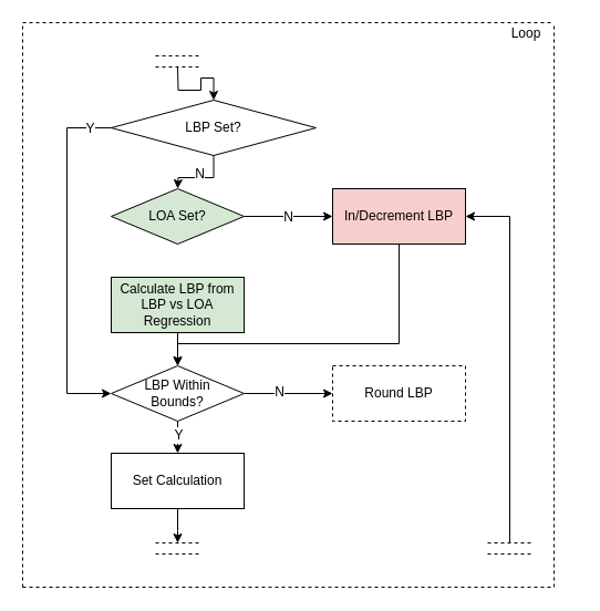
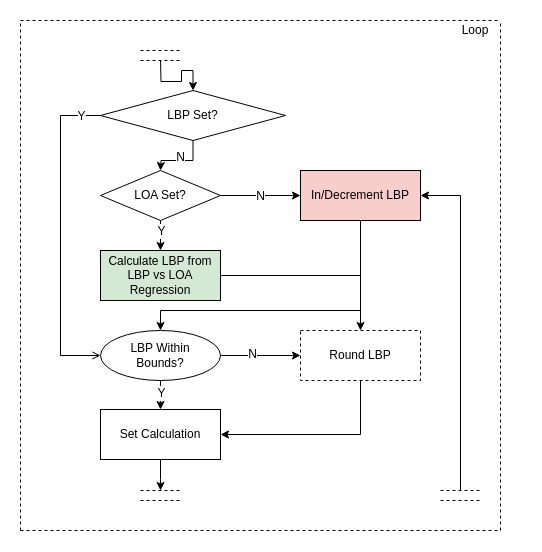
  <mxCell id="0" />
  <mxCell id="1" parent="0" />
  <mxCell id="2" value="" style="edgeStyle=orthogonalEdgeStyle;rounded=0;orthogonalLoop=1;jettySize=auto;html=1;" edge="1" parent="1" source="6"><mxGeometry relative="1" as="geometry"><mxPoint x="160" y="170" as="targetPoint" /></mxGeometry></mxCell>
  <mxCell id="3" value="N" style="text;html=1;resizable=0;points=[];align=center;verticalAlign=middle;labelBackgroundColor=#ffffff;" vertex="1" connectable="0" parent="2"><mxGeometry x="0.198" y="-4" relative="1" as="geometry"><mxPoint x="4" as="offset" /></mxGeometry></mxCell>
- <mxCell id="4" value="" style="edgeStyle=orthogonalEdgeStyle;rounded=0;orthogonalLoop=1;jettySize=auto;html=1;entryX=0;entryY=0.5;entryDx=0;entryDy=0;" edge="1" parent="1" source="6" target="18"><mxGeometry relative="1" as="geometry"><mxPoint x="60" y="420" as="targetPoint" /><Array as="points"><mxPoint x="60" y="115" /><mxPoint x="60" y="355" /></Array></mxGeometry></mxCell>
+ <mxCell id="4" value="" style="edgeStyle=orthogonalEdgeStyle;rounded=0;orthogonalLoop=1;jettySize=auto;html=1;entryX=0;entryY=0.5;entryDx=0;entryDy=0;endArrow=open;" edge="1" parent="1" source="6" target="18"><mxGeometry relative="1" as="geometry"><mxPoint x="60" y="420" as="targetPoint" /><Array as="points"><mxPoint x="60" y="115" /><mxPoint x="60" y="355" /></Array></mxGeometry></mxCell>
  <mxCell id="5" value="Y" style="text;html=1;resizable=0;points=[];align=center;verticalAlign=middle;labelBackgroundColor=#ffffff;" vertex="1" connectable="0" parent="4"><mxGeometry x="0.003" y="12" relative="1" as="geometry"><mxPoint x="8" y="-120" as="offset" /></mxGeometry></mxCell>
  <mxCell id="6" value="LBP Set?" style="rhombus;whiteSpace=wrap;html=1;" vertex="1" parent="1"><mxGeometry x="100" y="90" width="185" height="50" as="geometry" /></mxCell>
+ <mxCell id="7" value="" style="edgeStyle=orthogonalEdgeStyle;rounded=0;orthogonalLoop=1;jettySize=auto;html=1;" edge="1" parent="1" source="11" target="13"><mxGeometry relative="1" as="geometry" /></mxCell>
+ <mxCell id="8" value="Y" style="text;html=1;resizable=0;points=[];align=center;verticalAlign=middle;labelBackgroundColor=#ffffff;" vertex="1" connectable="0" parent="7"><mxGeometry x="0.242" y="1" relative="1" as="geometry"><mxPoint x="-1" y="-1" as="offset" /></mxGeometry></mxCell>
  <mxCell id="9" value="" style="edgeStyle=orthogonalEdgeStyle;rounded=0;orthogonalLoop=1;jettySize=auto;html=1;" edge="1" parent="1" source="11" target="23"><mxGeometry relative="1" as="geometry" /></mxCell>
  <mxCell id="10" value="N" style="text;html=1;resizable=0;points=[];align=center;verticalAlign=middle;labelBackgroundColor=#ffffff;" vertex="1" connectable="0" parent="9"><mxGeometry x="0.234" relative="1" as="geometry"><mxPoint x="-9.5" as="offset" /></mxGeometry></mxCell>
- <mxCell id="11" value="LOA Set?" style="rhombus;whiteSpace=wrap;html=1;fillColor=#d5e8d4;" vertex="1" parent="1"><mxGeometry x="100" y="170" width="120" height="50" as="geometry" /></mxCell>
- <mxCell id="12" value="" style="edgeStyle=orthogonalEdgeStyle;rounded=0;orthogonalLoop=1;jettySize=auto;html=1;" edge="1" parent="1" source="13" target="18"><mxGeometry relative="1" as="geometry" /></mxCell>
+ <mxCell id="11" value="LOA Set?" style="rhombus;whiteSpace=wrap;html=1;" vertex="1" parent="1"><mxGeometry x="100" y="170" width="120" height="50" as="geometry" /></mxCell>
+ <mxCell id="12" value="" style="edgeStyle=orthogonalEdgeStyle;rounded=0;orthogonalLoop=1;jettySize=auto;html=1;" edge="1" parent="1" source="13" target="20"><mxGeometry relative="1" as="geometry" /></mxCell>
  <mxCell id="13" value="Calculate LBP from LBP vs LOA Regression" style="rounded=0;whiteSpace=wrap;html=1;fillColor=#d5e8d4;" vertex="1" parent="1"><mxGeometry x="100" y="250" width="120" height="50" as="geometry" /></mxCell>
  <mxCell id="14" value="" style="edgeStyle=orthogonalEdgeStyle;rounded=0;orthogonalLoop=1;jettySize=auto;html=1;" edge="1" parent="1" source="18" target="20"><mxGeometry relative="1" as="geometry" /></mxCell>
  <mxCell id="15" value="N" style="text;html=1;resizable=0;points=[];align=center;verticalAlign=middle;labelBackgroundColor=#ffffff;" vertex="1" connectable="0" parent="14"><mxGeometry x="-0.216" y="2" relative="1" as="geometry"><mxPoint as="offset" /></mxGeometry></mxCell>
  <mxCell id="16" value="" style="edgeStyle=orthogonalEdgeStyle;rounded=0;orthogonalLoop=1;jettySize=auto;html=1;entryX=0.5;entryY=0;entryDx=0;entryDy=0;" edge="1" parent="1" source="18" target="25"><mxGeometry relative="1" as="geometry"><mxPoint x="160" y="460" as="targetPoint" /></mxGeometry></mxCell>
  <mxCell id="17" value="Y" style="text;html=1;resizable=0;points=[];align=center;verticalAlign=middle;labelBackgroundColor=#ffffff;" vertex="1" connectable="0" parent="16"><mxGeometry x="-0.77" relative="1" as="geometry"><mxPoint y="6.5" as="offset" /></mxGeometry></mxCell>
- <mxCell id="18" value="LBP Within&lt;br&gt;Bounds?" style="rhombus;whiteSpace=wrap;html=1;" vertex="1" parent="1"><mxGeometry x="100" y="330" width="120" height="50" as="geometry" /></mxCell>
+ <mxCell id="18" value="LBP Within&lt;br&gt;Bounds?" style="ellipse;whiteSpace=wrap;html=1;" vertex="1" parent="1"><mxGeometry x="100" y="330" width="120" height="50" as="geometry" /></mxCell>
+ <mxCell id="19" value="" style="edgeStyle=orthogonalEdgeStyle;rounded=0;orthogonalLoop=1;jettySize=auto;html=1;entryX=1;entryY=0.5;entryDx=0;entryDy=0;" edge="1" parent="1" source="20" target="25"><mxGeometry relative="1" as="geometry"><mxPoint x="360" y="460" as="targetPoint" /><Array as="points"><mxPoint x="360" y="434" /></Array></mxGeometry></mxCell>
  <mxCell id="20" value="Round LBP" style="rounded=0;whiteSpace=wrap;html=1;dashed=1;" vertex="1" parent="1"><mxGeometry x="300" y="330" width="120" height="50" as="geometry" /></mxCell>
  <mxCell id="21" value="" style="edgeStyle=orthogonalEdgeStyle;rounded=0;orthogonalLoop=1;jettySize=auto;html=1;" edge="1" parent="1" target="6"><mxGeometry relative="1" as="geometry"><mxPoint x="160" y="60" as="sourcePoint" /></mxGeometry></mxCell>
  <mxCell id="22" value="" style="edgeStyle=orthogonalEdgeStyle;rounded=0;orthogonalLoop=1;jettySize=auto;html=1;entryX=0.5;entryY=0;entryDx=0;entryDy=0;" edge="1" parent="1" source="23" target="18"><mxGeometry relative="1" as="geometry"><mxPoint x="360" y="300" as="targetPoint" /><Array as="points"><mxPoint x="360" y="310" /><mxPoint x="160" y="310" /></Array></mxGeometry></mxCell>
  <mxCell id="23" value="In/Decrement LBP" style="rounded=0;whiteSpace=wrap;html=1;fillColor=#f8cecc;" vertex="1" parent="1"><mxGeometry x="300" y="170" width="120" height="50" as="geometry" /></mxCell>
  <mxCell id="24" value="" style="edgeStyle=orthogonalEdgeStyle;rounded=0;orthogonalLoop=1;jettySize=auto;html=1;" edge="1" parent="1" source="25"><mxGeometry relative="1" as="geometry"><mxPoint x="160" y="490" as="targetPoint" /></mxGeometry></mxCell>
  <mxCell id="25" value="Set Calculation" style="rounded=0;whiteSpace=wrap;html=1;" vertex="1" parent="1"><mxGeometry x="100" y="409" width="120" height="50" as="geometry" /></mxCell>
  <mxCell id="26" value="" style="endArrow=none;dashed=1;html=1;" edge="1" parent="1"><mxGeometry width="50" height="50" relative="1" as="geometry"><mxPoint x="20" y="20" as="sourcePoint" /><mxPoint x="500" y="20" as="targetPoint" /></mxGeometry></mxCell>
  <mxCell id="27" value="" style="endArrow=none;dashed=1;html=1;" edge="1" parent="1"><mxGeometry width="50" height="50" relative="1" as="geometry"><mxPoint x="140" y="490" as="sourcePoint" /><mxPoint x="180" y="490" as="targetPoint" /></mxGeometry></mxCell>
  <mxCell id="28" value="" style="endArrow=none;dashed=1;html=1;" edge="1" parent="1"><mxGeometry width="50" height="50" relative="1" as="geometry"><mxPoint x="140" y="500" as="sourcePoint" /><mxPoint x="180" y="500" as="targetPoint" /></mxGeometry></mxCell>
  <mxCell id="29" value="" style="endArrow=none;dashed=1;html=1;" edge="1" parent="1"><mxGeometry width="50" height="50" relative="1" as="geometry"><mxPoint x="140" y="60" as="sourcePoint" /><mxPoint x="180" y="60" as="targetPoint" /></mxGeometry></mxCell>
  <mxCell id="30" value="" style="endArrow=none;dashed=1;html=1;" edge="1" parent="1"><mxGeometry width="50" height="50" relative="1" as="geometry"><mxPoint x="140" y="50" as="sourcePoint" /><mxPoint x="180" y="50" as="targetPoint" /></mxGeometry></mxCell>
  <mxCell id="31" value="" style="endArrow=none;html=1;" edge="1" parent="1"><mxGeometry width="50" height="50" relative="1" as="geometry"><mxPoint x="460" y="195" as="sourcePoint" /><mxPoint x="460" y="490" as="targetPoint" /></mxGeometry></mxCell>
  <mxCell id="32" value="" style="endArrow=classic;html=1;entryX=1;entryY=0.5;entryDx=0;entryDy=0;" edge="1" parent="1" target="23"><mxGeometry width="50" height="50" relative="1" as="geometry"><mxPoint x="460" y="195" as="sourcePoint" /><mxPoint x="430" y="180" as="targetPoint" /></mxGeometry></mxCell>
  <mxCell id="33" value="" style="endArrow=none;dashed=1;html=1;" edge="1" parent="1"><mxGeometry width="50" height="50" relative="1" as="geometry"><mxPoint x="20" y="530" as="sourcePoint" /><mxPoint x="20" y="20" as="targetPoint" /></mxGeometry></mxCell>
  <mxCell id="34" value="" style="endArrow=none;dashed=1;html=1;" edge="1" parent="1"><mxGeometry width="50" height="50" relative="1" as="geometry"><mxPoint x="500" y="530" as="sourcePoint" /><mxPoint x="500" y="20" as="targetPoint" /></mxGeometry></mxCell>
  <mxCell id="35" value="" style="endArrow=none;dashed=1;html=1;" edge="1" parent="1"><mxGeometry width="50" height="50" relative="1" as="geometry"><mxPoint x="20" y="530" as="sourcePoint" /><mxPoint x="500" y="530" as="targetPoint" /></mxGeometry></mxCell>
  <mxCell id="36" value="" style="endArrow=none;dashed=1;html=1;" edge="1" parent="1"><mxGeometry width="50" height="50" relative="1" as="geometry"><mxPoint x="440" y="490" as="sourcePoint" /><mxPoint x="480" y="490" as="targetPoint" /></mxGeometry></mxCell>
  <mxCell id="37" value="" style="endArrow=none;dashed=1;html=1;" edge="1" parent="1"><mxGeometry width="50" height="50" relative="1" as="geometry"><mxPoint x="440" y="500" as="sourcePoint" /><mxPoint x="480" y="500" as="targetPoint" /></mxGeometry></mxCell>
  <mxCell id="38" value="Loop" style="text;html=1;strokeColor=none;fillColor=none;align=center;verticalAlign=middle;whiteSpace=wrap;rounded=0;" vertex="1" parent="1"><mxGeometry x="430" y="20" width="90" height="20" as="geometry" /></mxCell>
